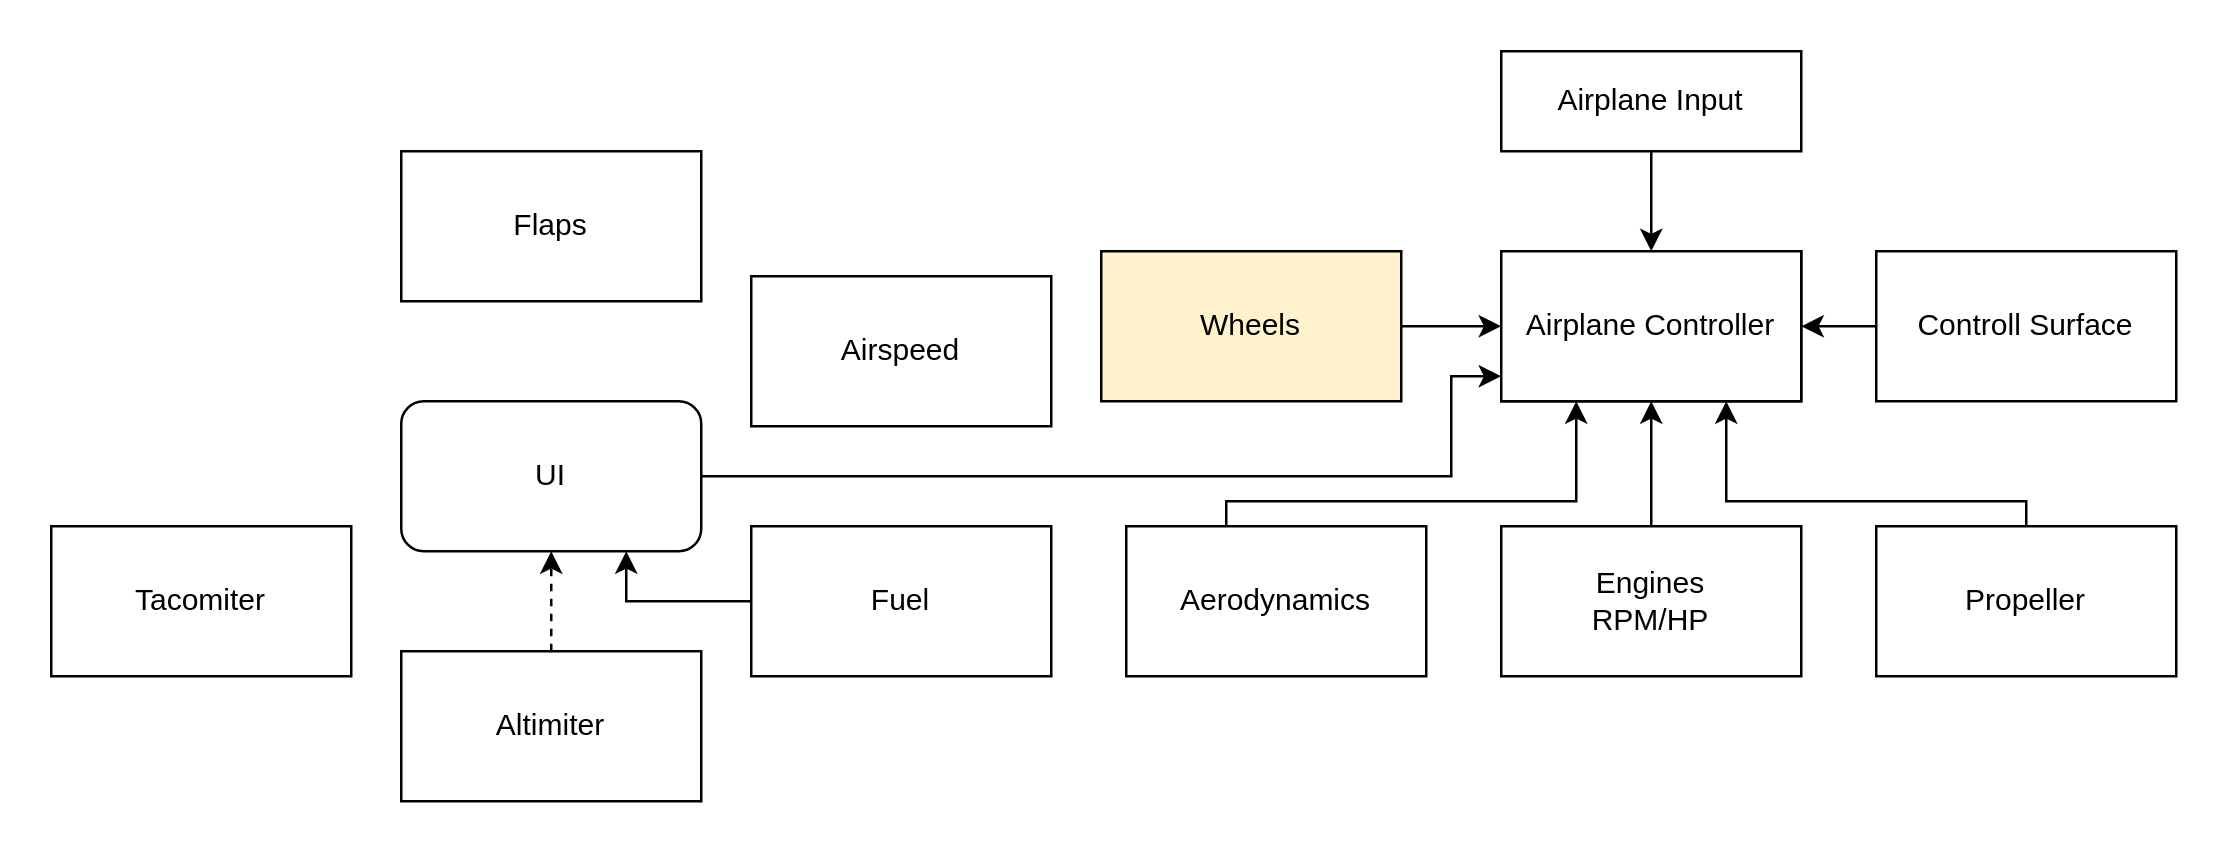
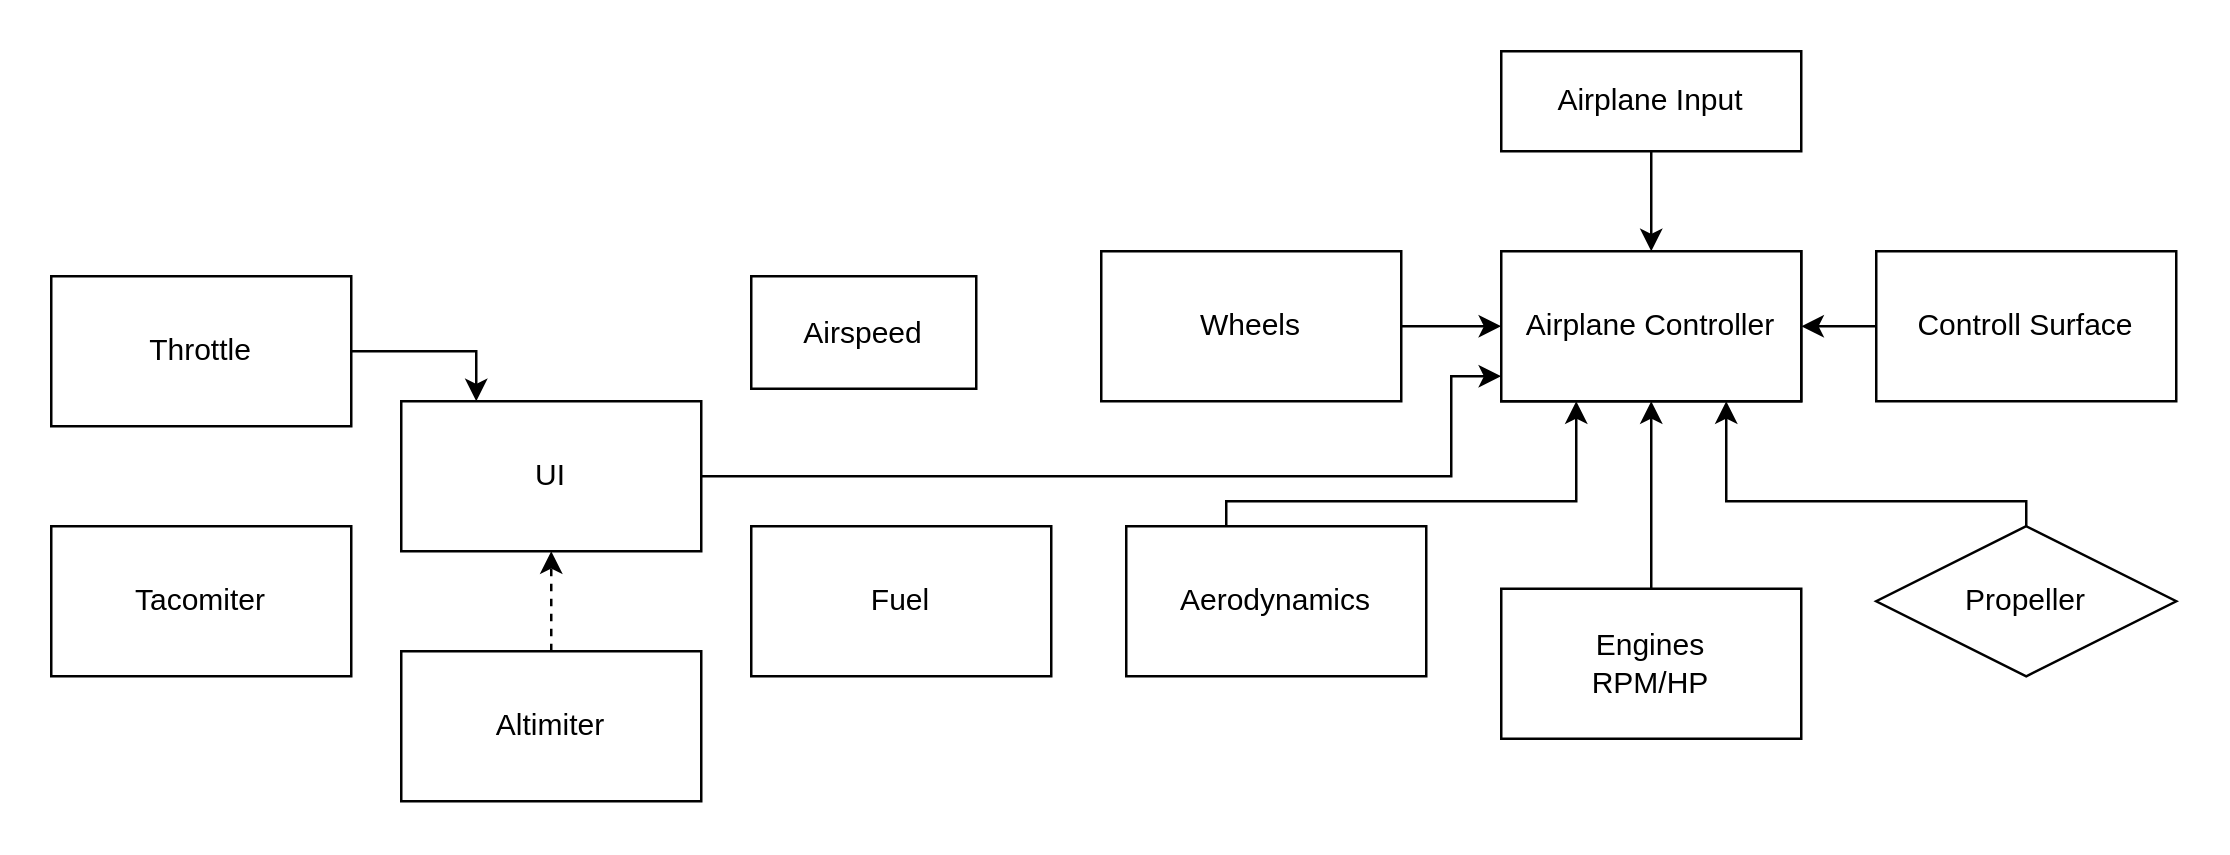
  <mxCell id="0" />
  <mxCell id="1" parent="0" />
  <mxCell id="2" value="Airplane Controller" style="rounded=0;whiteSpace=wrap;html=1;" vertex="1" parent="1"><mxGeometry x="600" y="100" width="120" height="60" as="geometry" /></mxCell>
  <mxCell id="3" value="Airplane Controller" style="rounded=0;whiteSpace=wrap;html=1;" vertex="1" parent="1"><mxGeometry x="600" y="100" width="120" height="60" as="geometry" /></mxCell>
  <mxCell id="4" style="edgeStyle=orthogonalEdgeStyle;rounded=0;orthogonalLoop=1;jettySize=auto;html=1;entryX=0.5;entryY=0;entryDx=0;entryDy=0;" edge="1" parent="1" source="5" target="3"><mxGeometry relative="1" as="geometry" /></mxCell>
  <mxCell id="5" value="Airplane Input&lt;br&gt;" style="rounded=0;whiteSpace=wrap;html=1;" vertex="1" parent="1"><mxGeometry x="600" y="20" width="120" height="40" as="geometry" /></mxCell>
  <mxCell id="6" style="edgeStyle=orthogonalEdgeStyle;rounded=0;orthogonalLoop=1;jettySize=auto;html=1;entryX=0.25;entryY=1;entryDx=0;entryDy=0;" edge="1" parent="1" source="7" target="3"><mxGeometry relative="1" as="geometry"><Array as="points"><mxPoint x="490" y="200" /><mxPoint x="630" y="200" /></Array></mxGeometry></mxCell>
  <mxCell id="7" value="Aerodynamics" style="rounded=0;whiteSpace=wrap;html=1;" vertex="1" parent="1"><mxGeometry x="450" y="210" width="120" height="60" as="geometry" /></mxCell>
  <mxCell id="8" style="edgeStyle=orthogonalEdgeStyle;rounded=0;orthogonalLoop=1;jettySize=auto;html=1;" edge="1" parent="1" source="9"><mxGeometry relative="1" as="geometry"><mxPoint x="660" y="160" as="targetPoint" /></mxGeometry></mxCell>
- <mxCell id="9" value="Engines&lt;br&gt;RPM/HP" style="rounded=0;whiteSpace=wrap;html=1;" vertex="1" parent="1"><mxGeometry x="600" y="210" width="120" height="60" as="geometry" /></mxCell>
+ <mxCell id="9" value="Engines&lt;br&gt;RPM/HP" style="rounded=0;whiteSpace=wrap;html=1;" vertex="1" parent="1"><mxGeometry x="600" y="235" width="120" height="60" as="geometry" /></mxCell>
  <mxCell id="10" style="edgeStyle=orthogonalEdgeStyle;rounded=0;orthogonalLoop=1;jettySize=auto;html=1;exitX=0.5;exitY=0;exitDx=0;exitDy=0;entryX=0.75;entryY=1;entryDx=0;entryDy=0;" edge="1" parent="1" source="11" target="3"><mxGeometry relative="1" as="geometry"><Array as="points"><mxPoint x="810" y="200" /><mxPoint x="690" y="200" /></Array></mxGeometry></mxCell>
- <mxCell id="11" value="Propeller&lt;br&gt;" style="rounded=0;whiteSpace=wrap;html=1;" vertex="1" parent="1"><mxGeometry x="750" y="210" width="120" height="60" as="geometry" /></mxCell>
+ <mxCell id="11" value="Propeller&lt;br&gt;" style="rhombus;whiteSpace=wrap;html=1;" vertex="1" parent="1"><mxGeometry x="750" y="210" width="120" height="60" as="geometry" /></mxCell>
  <mxCell id="12" style="edgeStyle=orthogonalEdgeStyle;rounded=0;orthogonalLoop=1;jettySize=auto;html=1;entryX=1;entryY=0.5;entryDx=0;entryDy=0;" edge="1" parent="1" source="13" target="3"><mxGeometry relative="1" as="geometry" /></mxCell>
  <mxCell id="13" value="Controll Surface&lt;br&gt;" style="rounded=0;whiteSpace=wrap;html=1;" vertex="1" parent="1"><mxGeometry x="750" y="100" width="120" height="60" as="geometry" /></mxCell>
  <mxCell id="14" style="edgeStyle=orthogonalEdgeStyle;rounded=0;orthogonalLoop=1;jettySize=auto;html=1;" edge="1" parent="1" source="15" target="3"><mxGeometry relative="1" as="geometry" /></mxCell>
- <mxCell id="15" value="Wheels&lt;br&gt;" style="rounded=0;whiteSpace=wrap;html=1;fillColor=#fff2cc;" vertex="1" parent="1"><mxGeometry x="440" y="100" width="120" height="60" as="geometry" /></mxCell>
+ <mxCell id="15" value="Wheels&lt;br&gt;" style="rounded=0;whiteSpace=wrap;html=1;" vertex="1" parent="1"><mxGeometry x="440" y="100" width="120" height="60" as="geometry" /></mxCell>
  <mxCell id="16" style="edgeStyle=orthogonalEdgeStyle;rounded=0;orthogonalLoop=1;jettySize=auto;html=1;exitX=1;exitY=0.5;exitDx=0;exitDy=0;" edge="1" parent="1" source="17"><mxGeometry relative="1" as="geometry"><mxPoint x="600" y="150" as="targetPoint" /><Array as="points"><mxPoint x="580" y="190" /></Array></mxGeometry></mxCell>
- <mxCell id="17" value="UI&lt;br&gt;" style="whiteSpace=wrap;html=1;rounded=1;" vertex="1" parent="1"><mxGeometry x="160" y="160" width="120" height="60" as="geometry" /></mxCell>
+ <mxCell id="17" value="UI&lt;br&gt;" style="rounded=0;whiteSpace=wrap;html=1;" vertex="1" parent="1"><mxGeometry x="160" y="160" width="120" height="60" as="geometry" /></mxCell>
  <mxCell id="18" style="edgeStyle=orthogonalEdgeStyle;rounded=0;orthogonalLoop=1;jettySize=auto;html=1;entryX=0.5;entryY=1;entryDx=0;entryDy=0;dashed=1;" edge="1" parent="1" source="26" target="17"><mxGeometry relative="1" as="geometry" /></mxCell>
- <mxCell id="19" style="edgeStyle=orthogonalEdgeStyle;rounded=0;orthogonalLoop=1;jettySize=auto;html=1;entryX=0.75;entryY=1;entryDx=0;entryDy=0;" edge="1" parent="1" source="20" target="17"><mxGeometry relative="1" as="geometry" /></mxCell>
  <mxCell id="20" value="Fuel" style="rounded=0;whiteSpace=wrap;html=1;" vertex="1" parent="1"><mxGeometry x="300" y="210" width="120" height="60" as="geometry" /></mxCell>
  <mxCell id="21" value="Tacomiter" style="rounded=0;whiteSpace=wrap;html=1;" vertex="1" parent="1"><mxGeometry x="20" y="210" width="120" height="60" as="geometry" /></mxCell>
- <mxCell id="22" value="Flaps" style="rounded=0;whiteSpace=wrap;html=1;" vertex="1" parent="1"><mxGeometry x="160" y="60" width="120" height="60" as="geometry" /></mxCell>
- <mxCell id="23" value="Airspeed" style="rounded=0;whiteSpace=wrap;html=1;" vertex="1" parent="1"><mxGeometry x="300" y="110" width="120" height="60" as="geometry" /></mxCell>
+ <mxCell id="23" value="Airspeed" style="rounded=0;whiteSpace=wrap;html=1;" vertex="1" parent="1"><mxGeometry x="300" y="110" width="90" height="45" as="geometry" /></mxCell>
+ <mxCell id="24" style="edgeStyle=orthogonalEdgeStyle;rounded=0;orthogonalLoop=1;jettySize=auto;html=1;entryX=0.25;entryY=0;entryDx=0;entryDy=0;" edge="1" parent="1" source="25" target="17"><mxGeometry relative="1" as="geometry" /></mxCell>
+ <mxCell id="25" value="Throttle" style="rounded=0;whiteSpace=wrap;html=1;" vertex="1" parent="1"><mxGeometry x="20" y="110" width="120" height="60" as="geometry" /></mxCell>
  <mxCell id="26" value="Altimiter" style="rounded=0;whiteSpace=wrap;html=1;" vertex="1" parent="1"><mxGeometry x="160" y="260" width="120" height="60" as="geometry" /></mxCell>
